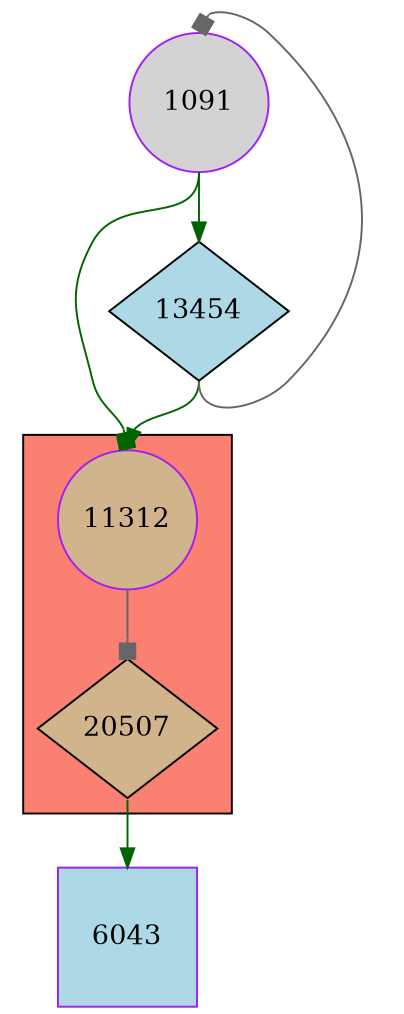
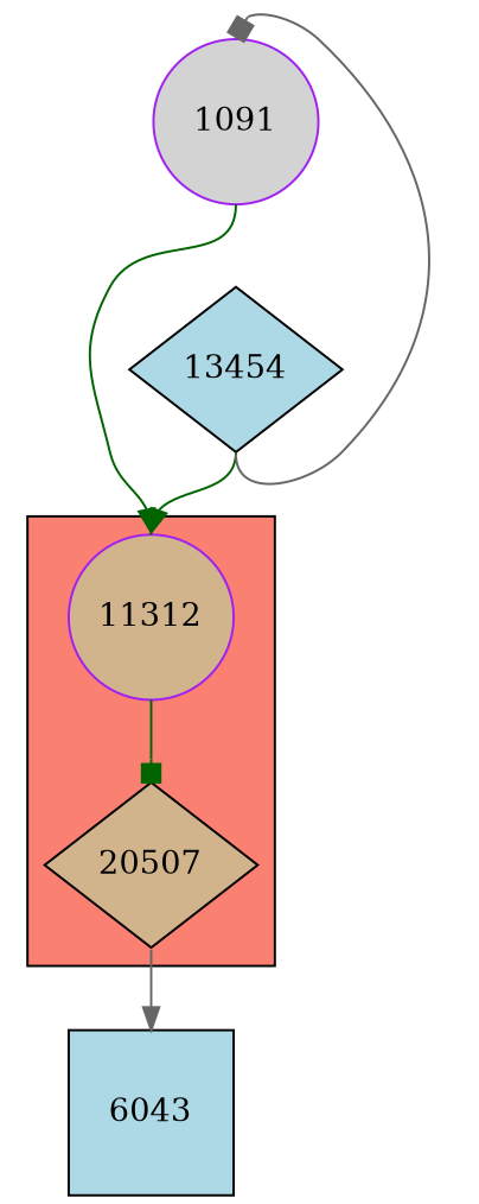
  digraph {
    node [color=purple fillcolor=tan shape=circle style=filled]
    edge [arrowhead=normal color=darkgreen headport=n tailport=s]
    11312 [height=1 width=1]
    20507 [color=black height=1 shape=diamond width=1]
-   6043 [fillcolor=lightblue height=1 shape=box width=1]
+   6043 [color=black fillcolor=lightblue height=1 shape=box width=1]
    1091 [fillcolor=lightgrey height=1 width=1]
    13454 [color=black fillcolor=lightblue height=1 shape=diamond width=1]
    subgraph cluster_1 {
      fillcolor=salmon
      style=filled
      11312
      20507
    }
-   11312 -> 20507 [arrowhead=box color=gray40]
-   20507 -> 6043
-   1091 -> 11312 [arrowhead=box]
-   1091 -> 13454
+   11312 -> 20507 [arrowhead=box]
+   20507 -> 6043 [color=gray40]
+   1091 -> 11312
    13454 -> 11312
    13454 -> 1091 [arrowhead=box color=gray40]
  }
